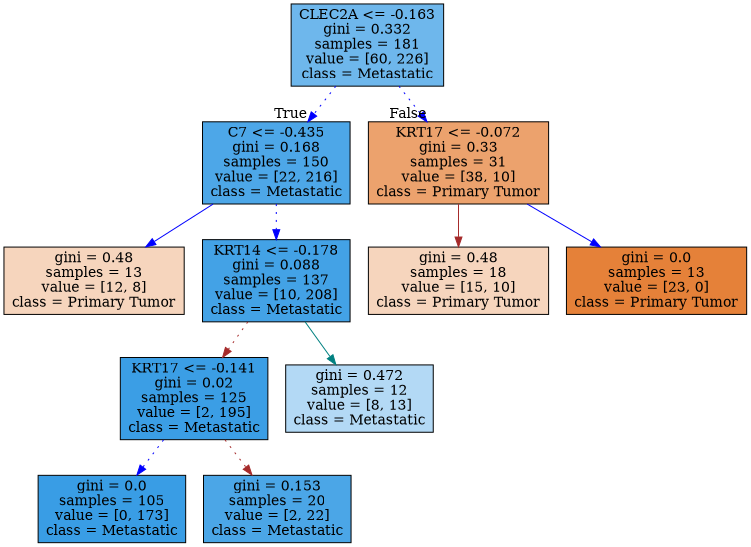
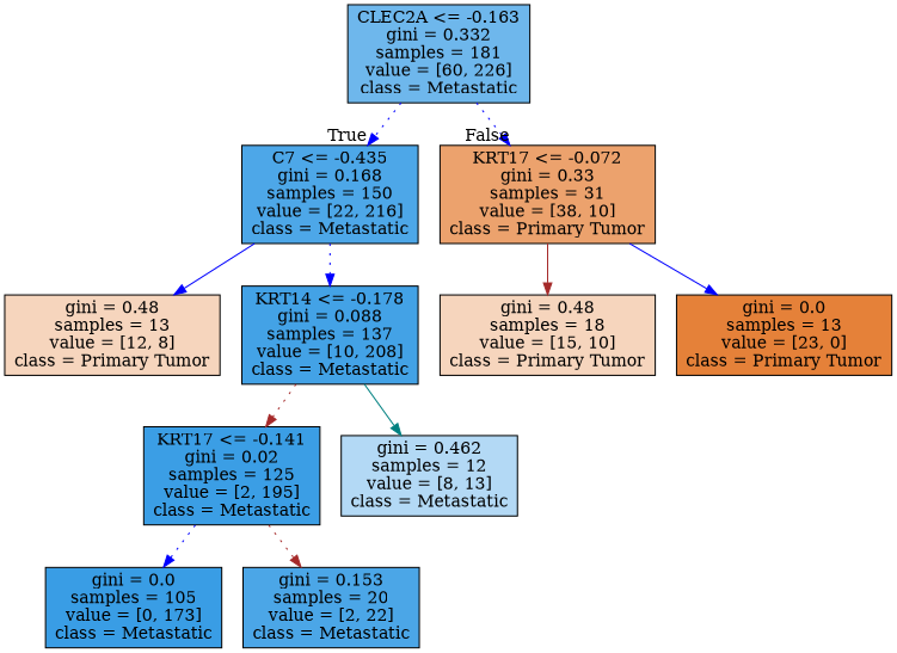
  digraph {
    node [color=black fillcolor="#f6d5bd" shape=box style=filled]
    edge [color=blue style=dotted]
    n1 [fillcolor="#6eb7ec" label="CLEC2A <= -0.163\ngini = 0.332\nsamples = 181\nvalue = [60, 226]\nclass = Metastatic"]
    n2 [fillcolor="#4da7e8" label="C7 <= -0.435\ngini = 0.168\nsamples = 150\nvalue = [22, 216]\nclass = Metastatic"]
    n3 [fillcolor="#eca26d" label="KRT17 <= -0.072\ngini = 0.33\nsamples = 31\nvalue = [38, 10]\nclass = Primary Tumor"]
    n4 [label="gini = 0.48\nsamples = 13\nvalue = [12, 8]\nclass = Primary Tumor"]
    n5 [fillcolor="#43a2e6" label="KRT14 <= -0.178\ngini = 0.088\nsamples = 137\nvalue = [10, 208]\nclass = Metastatic"]
    n6 [fillcolor="#3b9ee5" label="KRT17 <= -0.141\ngini = 0.02\nsamples = 125\nvalue = [2, 195]\nclass = Metastatic"]
-   n7 [fillcolor="#b3d9f5" label="gini = 0.472\nsamples = 12\nvalue = [8, 13]\nclass = Metastatic"]
+   n7 [fillcolor="#b3d9f5" label="gini = 0.462\nsamples = 12\nvalue = [8, 13]\nclass = Metastatic"]
    n8 [fillcolor="#399de5" label="gini = 0.0\nsamples = 105\nvalue = [0, 173]\nclass = Metastatic"]
    n9 [fillcolor="#4ba6e7" label="gini = 0.153\nsamples = 20\nvalue = [2, 22]\nclass = Metastatic"]
    n10 [label="gini = 0.48\nsamples = 18\nvalue = [15, 10]\nclass = Primary Tumor"]
    n11 [fillcolor="#e58139" label="gini = 0.0\nsamples = 13\nvalue = [23, 0]\nclass = Primary Tumor"]
    n1 -> n2 [headlabel=True labelangle=45 labeldistance=2.5]
    n1 -> n3 [headlabel=False labelangle=-45 labeldistance=2.5]
    n2 -> n4 [style=solid]
    n2 -> n5
    n3 -> n10 [color=brown style=solid]
    n3 -> n11 [style=solid]
    n5 -> n6 [color=brown]
    n5 -> n7 [color=teal style=solid]
    n6 -> n8
    n6 -> n9 [color=brown]
  }
